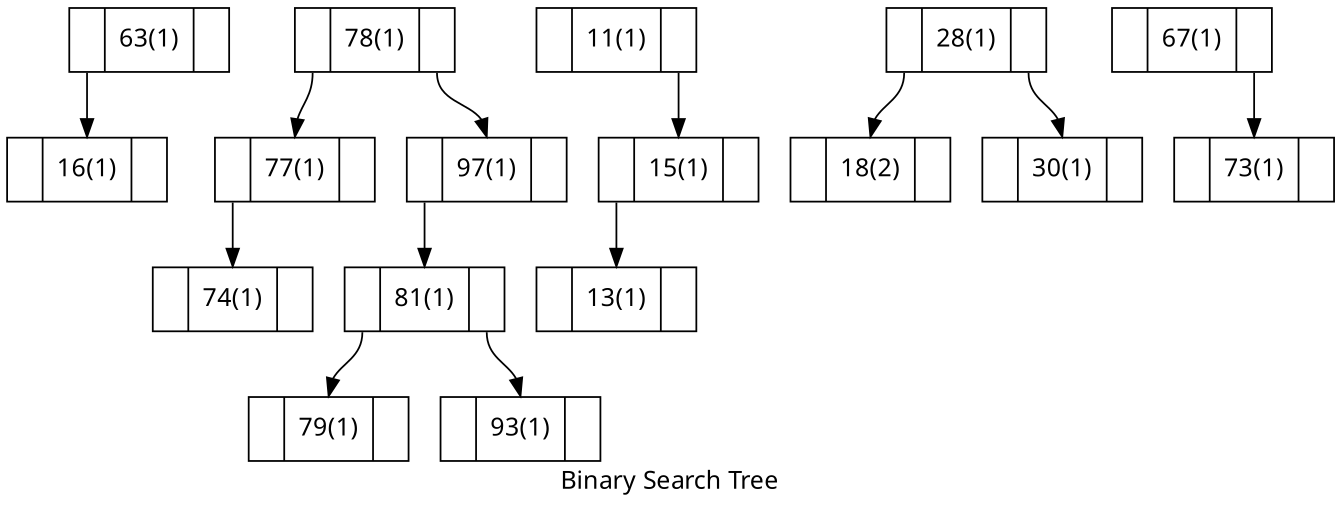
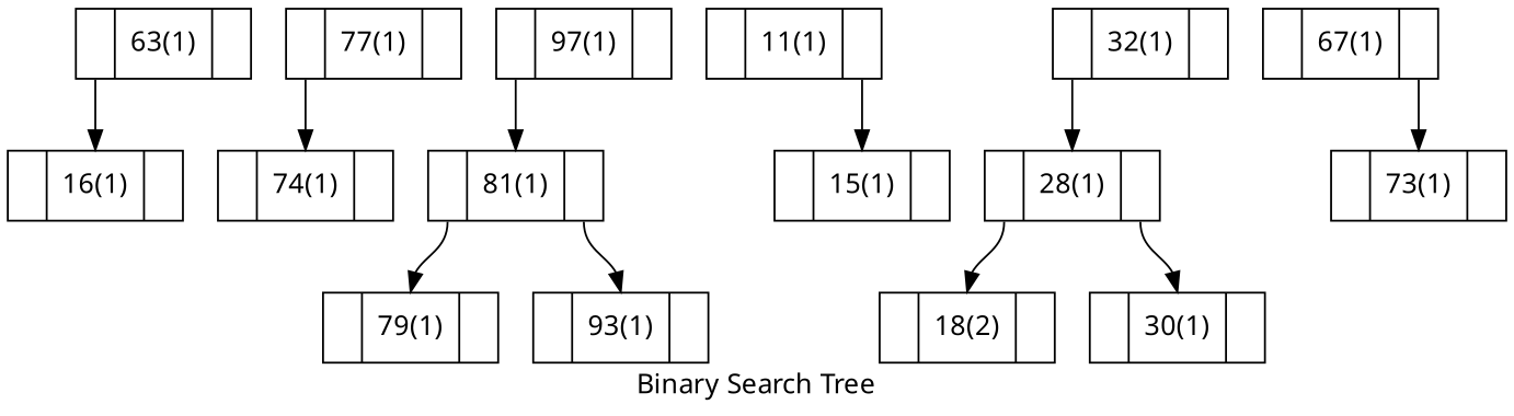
  digraph {
    fontname="Noto Sans"
    label="Binary Search Tree"
    node [color=black fontname="Noto Sans" shape=record]
    edge [fontname="Noto Sans" headport=f1 tailport=f0]
    n1 [label="<f0> | <f1> 63(1) | <f2> "]
    n2 [label="<f0> | <f1> 16(1) | <f2> "]
-   n3 [label="<f0> | <f1> 78(1) | <f2> "]
    n4 [label="<f0> | <f1> 77(1) | <f2> "]
    n5 [label="<f0> | <f1> 97(1) | <f2> "]
    n6 [label="<f0> | <f1> 11(1) | <f2> "]
    n7 [label="<f0> | <f1> 15(1) | <f2> "]
+   n8 [label="<f0> | <f1> 32(1) | <f2> "]
    n9 [label="<f0> | <f1> 28(1) | <f2> "]
    n10 [label="<f0> | <f1> 74(1) | <f2> "]
    n11 [label="<f0> | <f1> 81(1) | <f2> "]
-   n12 [label="<f0> | <f1> 13(1) | <f2> "]
    n13 [label="<f0> | <f1> 18(2) | <f2> "]
    n14 [label="<f0> | <f1> 30(1) | <f2> "]
    n15 [label="<f0> | <f1> 79(1) | <f2> "]
    n16 [label="<f0> | <f1> 93(1) | <f2> "]
    n17 [label="<f0> | <f1> 67(1) | <f2> "]
    n18 [label="<f0> | <f1> 73(1) | <f2> "]
    n1 -> n2
-   n3 -> n4
-   n3 -> n5 [tailport=f2]
    n4 -> n10
    n5 -> n11
    n6 -> n7 [tailport=f2]
-   n7 -> n12
+   n8 -> n9
    n9 -> n13
    n9 -> n14 [tailport=f2]
    n11 -> n15
    n11 -> n16 [tailport=f2]
    n17 -> n18 [tailport=f2]
  }
